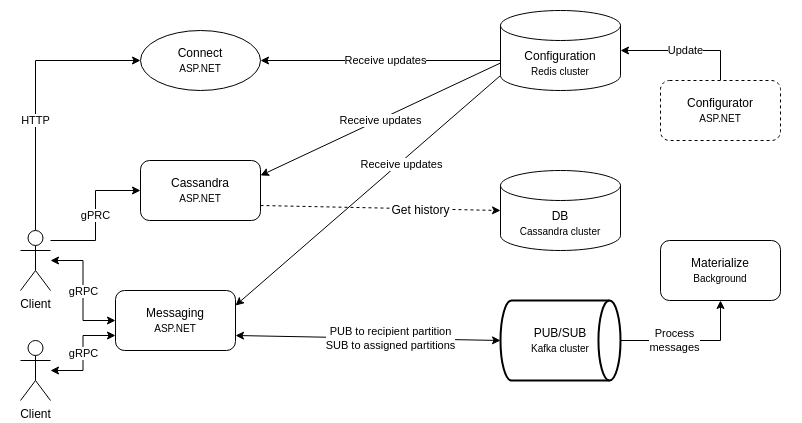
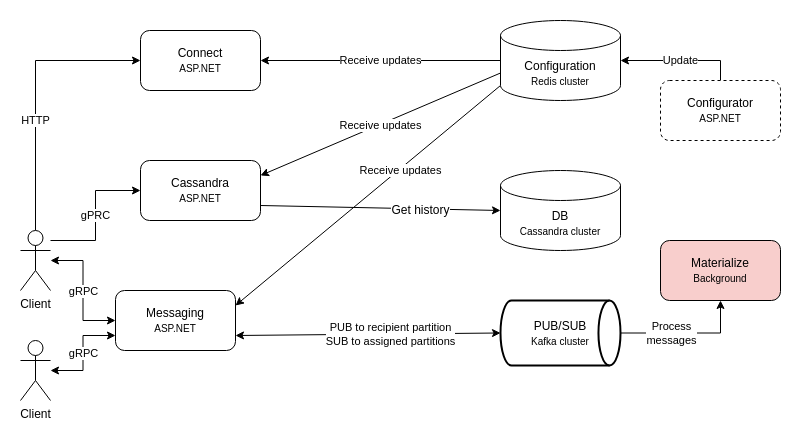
  <mxCell id="0" />
  <mxCell id="1" parent="0" />
  <mxCell id="2" value="gRPC" style="edgeStyle=orthogonalEdgeStyle;rounded=0;orthogonalLoop=1;jettySize=auto;html=1;entryX=0;entryY=0.5;entryDx=0;entryDy=0;startArrow=classic;startFill=1;" parent="1" source="5" target="9" edge="1"><mxGeometry relative="1" as="geometry" /></mxCell>
  <mxCell id="3" value="HTTP" style="edgeStyle=orthogonalEdgeStyle;rounded=0;orthogonalLoop=1;jettySize=auto;html=1;entryX=0;entryY=0.5;entryDx=0;entryDy=0;" parent="1" source="5" target="15" edge="1"><mxGeometry x="-0.2" relative="1" as="geometry"><Array as="points"><mxPoint x="35" y="60" /></Array><mxPoint as="offset" /></mxGeometry></mxCell>
  <mxCell id="4" value="gPRC" style="edgeStyle=orthogonalEdgeStyle;rounded=0;orthogonalLoop=1;jettySize=auto;html=1;entryX=0;entryY=0.5;entryDx=0;entryDy=0;" edge="1" parent="1" source="5" target="21"><mxGeometry relative="1" as="geometry"><Array as="points"><mxPoint x="95" y="240" /><mxPoint x="95" y="190" /></Array></mxGeometry></mxCell>
  <mxCell id="5" value="Client" style="shape=umlActor;verticalLabelPosition=bottom;verticalAlign=top;html=1;outlineConnect=0;" parent="1" vertex="1"><mxGeometry x="20" y="230" width="30" height="60" as="geometry" /></mxCell>
  <mxCell id="6" value="gRPC" style="edgeStyle=orthogonalEdgeStyle;rounded=0;orthogonalLoop=1;jettySize=auto;html=1;entryX=0;entryY=0.75;entryDx=0;entryDy=0;startArrow=classic;startFill=1;" parent="1" source="7" target="9" edge="1"><mxGeometry relative="1" as="geometry" /></mxCell>
  <mxCell id="7" value="Client" style="shape=umlActor;verticalLabelPosition=bottom;verticalAlign=top;html=1;outlineConnect=0;" parent="1" vertex="1"><mxGeometry x="20" y="340" width="30" height="60" as="geometry" /></mxCell>
  <mxCell id="8" value="PUB to recipient partition&lt;br&gt;&lt;div&gt;SUB to assigned partitions&lt;/div&gt;" style="rounded=0;orthogonalLoop=1;jettySize=auto;html=1;entryX=0;entryY=0.5;entryDx=0;entryDy=0;entryPerimeter=0;startArrow=classic;startFill=1;exitX=1;exitY=0.75;exitDx=0;exitDy=0;" parent="1" source="9" target="11" edge="1"><mxGeometry x="0.168" relative="1" as="geometry"><mxPoint as="offset" /></mxGeometry></mxCell>
  <mxCell id="9" value="&lt;font style=&quot;font-size: 12px&quot;&gt;Messaging&lt;/font&gt;&lt;br&gt;&lt;font style=&quot;font-size: 10px&quot;&gt;ASP.NET&lt;/font&gt;" style="rounded=1;whiteSpace=wrap;html=1;" parent="1" vertex="1"><mxGeometry x="115" y="290" width="120" height="60" as="geometry" /></mxCell>
  <mxCell id="10" value="Process&lt;br&gt;messages" style="edgeStyle=orthogonalEdgeStyle;rounded=0;orthogonalLoop=1;jettySize=auto;html=1;entryX=0.5;entryY=1;entryDx=0;entryDy=0;" parent="1" source="11" target="16" edge="1"><mxGeometry x="-0.231" relative="1" as="geometry"><mxPoint as="offset" /></mxGeometry></mxCell>
- <mxCell id="11" value="PUB/SUB&lt;br&gt;&lt;font style=&quot;font-size: 10px&quot;&gt;Kafka cluster&lt;/font&gt;" style="strokeWidth=2;html=1;shape=mxgraph.flowchart.direct_data;whiteSpace=wrap;" parent="1" vertex="1"><mxGeometry x="500" y="300" width="120" height="80" as="geometry" /></mxCell>
+ <mxCell id="11" value="PUB/SUB&lt;br&gt;&lt;font style=&quot;font-size: 10px&quot;&gt;Kafka cluster&lt;/font&gt;" style="strokeWidth=2;html=1;shape=mxgraph.flowchart.direct_data;whiteSpace=wrap;" parent="1" vertex="1"><mxGeometry x="500" y="300" width="120" height="65" as="geometry" /></mxCell>
  <mxCell id="12" value="DB&lt;br&gt;&lt;font style=&quot;font-size: 10px&quot;&gt;Cassandra cluster&lt;/font&gt;" style="shape=cylinder3;whiteSpace=wrap;html=1;boundedLbl=1;backgroundOutline=1;size=15;" parent="1" vertex="1"><mxGeometry x="500" y="170" width="120" height="80" as="geometry" /></mxCell>
- <mxCell id="13" value="&lt;font style=&quot;font-size: 12px&quot;&gt;Get history&lt;/font&gt;" style="rounded=0;orthogonalLoop=1;jettySize=auto;html=1;entryX=0;entryY=0.5;entryDx=0;entryDy=0;entryPerimeter=0;startArrow=none;startFill=0;exitX=1;exitY=0.75;exitDx=0;exitDy=0;dashed=1;" parent="1" source="21" target="12" edge="1"><mxGeometry x="0.334" y="-2" relative="1" as="geometry"><mxPoint x="350" y="75" as="sourcePoint" /><mxPoint x="580" y="220" as="targetPoint" /><mxPoint as="offset" /></mxGeometry></mxCell>
+ <mxCell id="13" value="&lt;font style=&quot;font-size: 12px&quot;&gt;Get history&lt;/font&gt;" style="rounded=0;orthogonalLoop=1;jettySize=auto;html=1;entryX=0;entryY=0.5;entryDx=0;entryDy=0;entryPerimeter=0;startArrow=none;startFill=0;exitX=1;exitY=0.75;exitDx=0;exitDy=0;" parent="1" source="21" target="12" edge="1"><mxGeometry x="0.334" y="-2" relative="1" as="geometry"><mxPoint x="350" y="75" as="sourcePoint" /><mxPoint x="580" y="220" as="targetPoint" /><mxPoint as="offset" /></mxGeometry></mxCell>
  <mxCell id="14" value="Receive updates" style="edgeStyle=orthogonalEdgeStyle;rounded=0;orthogonalLoop=1;jettySize=auto;html=1;entryX=0;entryY=0.5;entryDx=0;entryDy=0;entryPerimeter=0;exitX=1;exitY=0.5;exitDx=0;exitDy=0;startArrow=classic;startFill=1;endArrow=none;endFill=0;" parent="1" source="15" target="20" edge="1"><mxGeometry relative="1" as="geometry"><Array as="points"><mxPoint x="380" y="60" /><mxPoint x="380" y="60" /></Array><mxPoint as="offset" /></mxGeometry></mxCell>
- <mxCell id="15" value="&lt;font style=&quot;font-size: 12px&quot;&gt;Connect&lt;/font&gt;&lt;br&gt;&lt;font style=&quot;font-size: 10px&quot;&gt;ASP.NET&lt;/font&gt;" style="ellipse;whiteSpace=wrap;html=1;" parent="1" vertex="1"><mxGeometry x="140" y="30" width="120" height="60" as="geometry" /></mxCell>
- <mxCell id="16" value="Materialize&lt;br&gt;&lt;font style=&quot;font-size: 10px&quot;&gt;Background&lt;/font&gt;" style="rounded=1;whiteSpace=wrap;html=1;" parent="1" vertex="1"><mxGeometry x="660" y="240" width="120" height="60" as="geometry" /></mxCell>
+ <mxCell id="15" value="&lt;font style=&quot;font-size: 12px&quot;&gt;Connect&lt;/font&gt;&lt;br&gt;&lt;font style=&quot;font-size: 10px&quot;&gt;ASP.NET&lt;/font&gt;" style="rounded=1;whiteSpace=wrap;html=1;" parent="1" vertex="1"><mxGeometry x="140" y="30" width="120" height="60" as="geometry" /></mxCell>
+ <mxCell id="16" value="Materialize&lt;br&gt;&lt;font style=&quot;font-size: 10px&quot;&gt;Background&lt;/font&gt;" style="rounded=1;whiteSpace=wrap;html=1;fillColor=#f8cecc;" parent="1" vertex="1"><mxGeometry x="660" y="240" width="120" height="60" as="geometry" /></mxCell>
  <mxCell id="17" value="Update" style="edgeStyle=orthogonalEdgeStyle;rounded=0;orthogonalLoop=1;jettySize=auto;html=1;entryX=1;entryY=0.5;entryDx=0;entryDy=0;entryPerimeter=0;exitX=0.5;exitY=0;exitDx=0;exitDy=0;" parent="1" source="18" target="20" edge="1"><mxGeometry relative="1" as="geometry" /></mxCell>
  <mxCell id="18" value="Configurator&lt;br&gt;&lt;font style=&quot;font-size: 10px&quot;&gt;ASP.NET&lt;/font&gt;" style="rounded=1;whiteSpace=wrap;html=1;dashed=1;" parent="1" vertex="1"><mxGeometry x="660" y="80" width="120" height="60" as="geometry" /></mxCell>
  <mxCell id="19" value="Receive updates" style="endArrow=classic;html=1;exitX=0;exitY=1;exitDx=0;exitDy=-15;entryX=1;entryY=0.25;entryDx=0;entryDy=0;exitPerimeter=0;" parent="1" source="20" target="9" edge="1"><mxGeometry x="-0.24" y="2" width="50" height="50" relative="1" as="geometry"><mxPoint x="180" y="100" as="sourcePoint" /><mxPoint x="180" y="180" as="targetPoint" /><mxPoint as="offset" /></mxGeometry></mxCell>
- <mxCell id="20" value="Configuration&lt;br&gt;&lt;font style=&quot;font-size: 10px&quot;&gt;Redis cluster&lt;/font&gt;" style="shape=cylinder3;whiteSpace=wrap;html=1;boundedLbl=1;backgroundOutline=1;size=15;" parent="1" vertex="1"><mxGeometry x="500" y="10" width="120" height="80" as="geometry" /></mxCell>
+ <mxCell id="20" value="Configuration&lt;br&gt;&lt;font style=&quot;font-size: 10px&quot;&gt;Redis cluster&lt;/font&gt;" style="shape=cylinder3;whiteSpace=wrap;html=1;boundedLbl=1;backgroundOutline=1;size=15;" parent="1" vertex="1"><mxGeometry x="500" y="20" width="120" height="80" as="geometry" /></mxCell>
  <mxCell id="21" value="&lt;font style=&quot;font-size: 12px&quot;&gt;Cassandra&lt;/font&gt;&lt;br&gt;&lt;font style=&quot;font-size: 10px&quot;&gt;ASP.NET&lt;/font&gt;" style="rounded=1;whiteSpace=wrap;html=1;" vertex="1" parent="1"><mxGeometry x="140" y="160" width="120" height="60" as="geometry" /></mxCell>
  <mxCell id="22" value="Receive updates" style="endArrow=classic;html=1;exitX=0;exitY=0;exitDx=0;exitDy=52.5;entryX=1;entryY=0.25;entryDx=0;entryDy=0;exitPerimeter=0;" edge="1" parent="1" source="20" target="21"><mxGeometry x="0.005" y="1" width="50" height="50" relative="1" as="geometry"><mxPoint x="510" y="82.5" as="sourcePoint" /><mxPoint x="270" y="315" as="targetPoint" /><mxPoint as="offset" /></mxGeometry></mxCell>
